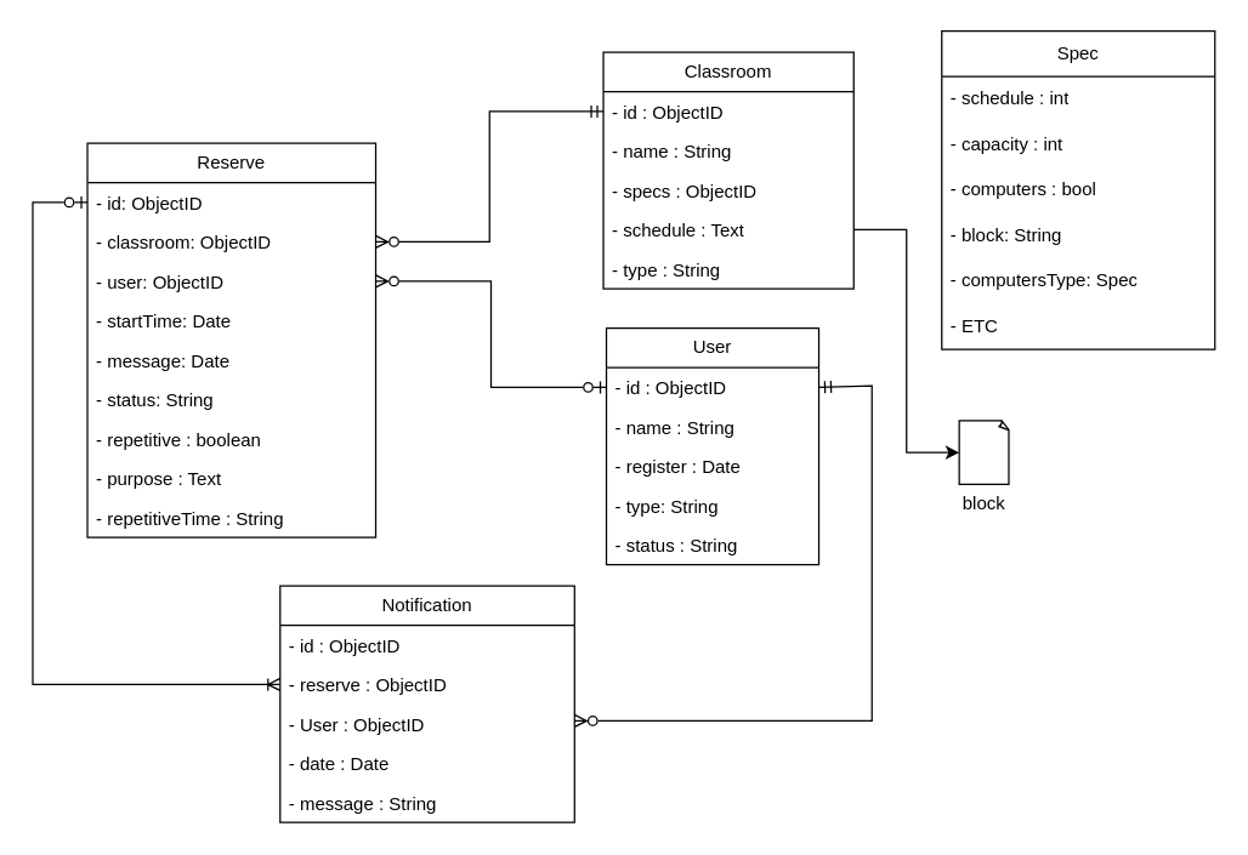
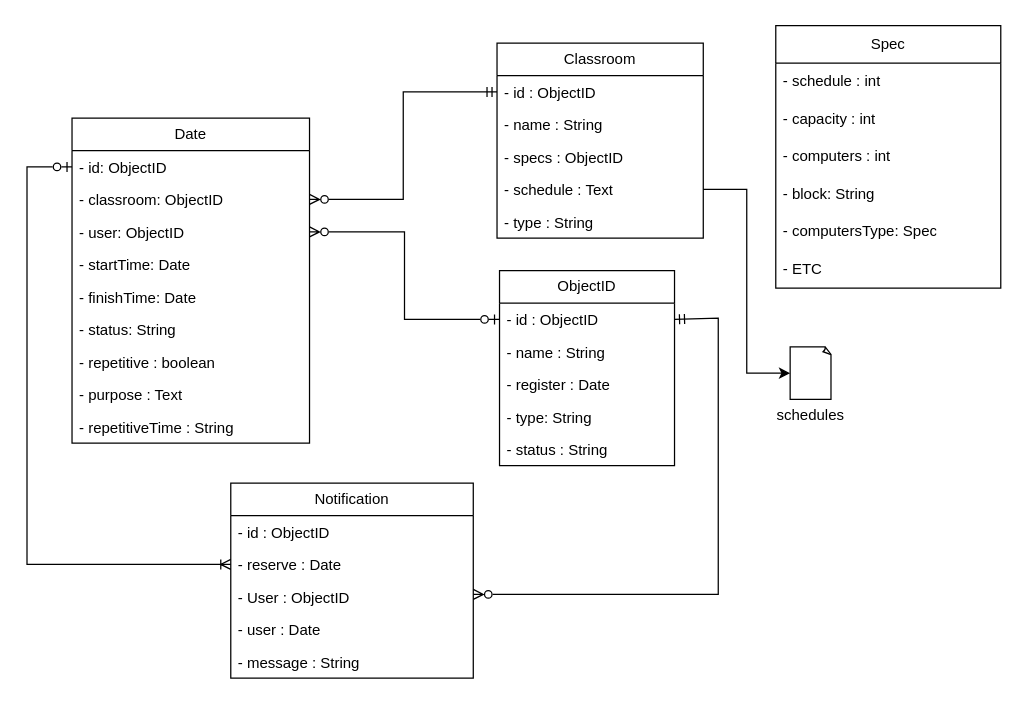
  <mxCell id="0" />
  <mxCell id="1" parent="0" />
  <mxCell id="2" value="&lt;div&gt;Classroom&lt;/div&gt;" style="swimlane;fontStyle=0;childLayout=stackLayout;horizontal=1;startSize=26;fillColor=none;horizontalStack=0;resizeParent=1;resizeParentMax=0;resizeLast=0;collapsible=1;marginBottom=0;whiteSpace=wrap;html=1;labelBackgroundColor=none;rounded=0;" parent="1" vertex="1"><mxGeometry x="396.92" y="34" width="165" height="156" as="geometry"><mxRectangle x="490" y="250" width="110" height="30" as="alternateBounds" /></mxGeometry></mxCell>
  <mxCell id="3" value="- id : ObjectID" style="text;strokeColor=none;fillColor=none;align=left;verticalAlign=top;spacingLeft=4;spacingRight=4;overflow=hidden;rotatable=0;points=[[0,0.5],[1,0.5]];portConstraint=eastwest;whiteSpace=wrap;html=1;labelBackgroundColor=none;rounded=0;" parent="2" vertex="1"><mxGeometry y="26" width="165" height="26" as="geometry" /></mxCell>
  <mxCell id="4" value="- name : String" style="text;strokeColor=none;fillColor=none;align=left;verticalAlign=top;spacingLeft=4;spacingRight=4;overflow=hidden;rotatable=0;points=[[0,0.5],[1,0.5]];portConstraint=eastwest;whiteSpace=wrap;html=1;labelBackgroundColor=none;rounded=0;" parent="2" vertex="1"><mxGeometry y="52" width="165" height="26" as="geometry" /></mxCell>
  <mxCell id="5" value="- specs : ObjectID" style="text;strokeColor=none;fillColor=none;align=left;verticalAlign=top;spacingLeft=4;spacingRight=4;overflow=hidden;rotatable=0;points=[[0,0.5],[1,0.5]];portConstraint=eastwest;whiteSpace=wrap;html=1;labelBackgroundColor=none;rounded=0;" parent="2" vertex="1"><mxGeometry y="78" width="165" height="26" as="geometry" /></mxCell>
  <mxCell id="6" value="- schedule : Text" style="text;strokeColor=none;fillColor=none;align=left;verticalAlign=top;spacingLeft=4;spacingRight=4;overflow=hidden;rotatable=0;points=[[0,0.5],[1,0.5]];portConstraint=eastwest;whiteSpace=wrap;html=1;labelBackgroundColor=none;rounded=0;" parent="2" vertex="1"><mxGeometry y="104" width="165" height="26" as="geometry" /></mxCell>
  <mxCell id="7" value="- type : String" style="text;strokeColor=none;fillColor=none;align=left;verticalAlign=top;spacingLeft=4;spacingRight=4;overflow=hidden;rotatable=0;points=[[0,0.5],[1,0.5]];portConstraint=eastwest;whiteSpace=wrap;html=1;labelBackgroundColor=none;rounded=0;" vertex="1" parent="2"><mxGeometry y="130" width="165" height="26" as="geometry" /></mxCell>
- <mxCell id="8" value="&lt;div&gt;User&lt;/div&gt;" style="swimlane;fontStyle=0;childLayout=stackLayout;horizontal=1;startSize=26;fillColor=none;horizontalStack=0;resizeParent=1;resizeParentMax=0;resizeLast=0;collapsible=1;marginBottom=0;whiteSpace=wrap;html=1;labelBackgroundColor=none;rounded=0;" parent="1" vertex="1"><mxGeometry x="398.92" y="216" width="140" height="156" as="geometry" /></mxCell>
+ <mxCell id="8" value="&lt;div&gt;ObjectID&lt;/div&gt;" style="swimlane;fontStyle=0;childLayout=stackLayout;horizontal=1;startSize=26;fillColor=none;horizontalStack=0;resizeParent=1;resizeParentMax=0;resizeLast=0;collapsible=1;marginBottom=0;whiteSpace=wrap;html=1;labelBackgroundColor=none;rounded=0;" parent="1" vertex="1"><mxGeometry x="398.92" y="216" width="140" height="156" as="geometry" /></mxCell>
  <mxCell id="9" value="- id : ObjectID" style="text;strokeColor=none;fillColor=none;align=left;verticalAlign=top;spacingLeft=4;spacingRight=4;overflow=hidden;rotatable=0;points=[[0,0.5],[1,0.5]];portConstraint=eastwest;whiteSpace=wrap;html=1;labelBackgroundColor=none;rounded=0;" parent="8" vertex="1"><mxGeometry y="26" width="140" height="26" as="geometry" /></mxCell>
  <mxCell id="10" value="- name : String" style="text;strokeColor=none;fillColor=none;align=left;verticalAlign=top;spacingLeft=4;spacingRight=4;overflow=hidden;rotatable=0;points=[[0,0.5],[1,0.5]];portConstraint=eastwest;whiteSpace=wrap;html=1;labelBackgroundColor=none;rounded=0;" parent="8" vertex="1"><mxGeometry y="52" width="140" height="26" as="geometry" /></mxCell>
  <mxCell id="11" value="- register : Date" style="text;strokeColor=none;fillColor=none;align=left;verticalAlign=top;spacingLeft=4;spacingRight=4;overflow=hidden;rotatable=0;points=[[0,0.5],[1,0.5]];portConstraint=eastwest;whiteSpace=wrap;html=1;labelBackgroundColor=none;rounded=0;" parent="8" vertex="1"><mxGeometry y="78" width="140" height="26" as="geometry" /></mxCell>
  <mxCell id="12" value="- type: String" style="text;strokeColor=none;fillColor=none;align=left;verticalAlign=top;spacingLeft=4;spacingRight=4;overflow=hidden;rotatable=0;points=[[0,0.5],[1,0.5]];portConstraint=eastwest;whiteSpace=wrap;html=1;labelBackgroundColor=none;rounded=0;" parent="8" vertex="1"><mxGeometry y="104" width="140" height="26" as="geometry" /></mxCell>
  <mxCell id="13" value="- status : String" style="text;strokeColor=none;fillColor=none;align=left;verticalAlign=top;spacingLeft=4;spacingRight=4;overflow=hidden;rotatable=0;points=[[0,0.5],[1,0.5]];portConstraint=eastwest;whiteSpace=wrap;html=1;labelBackgroundColor=none;rounded=0;" parent="8" vertex="1"><mxGeometry y="130" width="140" height="26" as="geometry" /></mxCell>
- <mxCell id="14" value="Reserve" style="swimlane;fontStyle=0;childLayout=stackLayout;horizontal=1;startSize=26;fillColor=none;horizontalStack=0;resizeParent=1;resizeParentMax=0;resizeLast=0;collapsible=1;marginBottom=0;whiteSpace=wrap;html=1;labelBackgroundColor=none;rounded=0;" parent="1" vertex="1"><mxGeometry x="56.92" y="94" width="190" height="260" as="geometry" /></mxCell>
+ <mxCell id="14" value="Date" style="swimlane;fontStyle=0;childLayout=stackLayout;horizontal=1;startSize=26;fillColor=none;horizontalStack=0;resizeParent=1;resizeParentMax=0;resizeLast=0;collapsible=1;marginBottom=0;whiteSpace=wrap;html=1;labelBackgroundColor=none;rounded=0;" parent="1" vertex="1"><mxGeometry x="56.92" y="94" width="190" height="260" as="geometry" /></mxCell>
  <mxCell id="15" value="- id: ObjectID" style="text;strokeColor=none;fillColor=none;align=left;verticalAlign=top;spacingLeft=4;spacingRight=4;overflow=hidden;rotatable=0;points=[[0,0.5],[1,0.5]];portConstraint=eastwest;whiteSpace=wrap;html=1;labelBackgroundColor=none;rounded=0;" parent="14" vertex="1"><mxGeometry y="26" width="190" height="26" as="geometry" /></mxCell>
  <mxCell id="16" value="&lt;div&gt;- classroom: ObjectID&lt;/div&gt;" style="text;strokeColor=none;fillColor=none;align=left;verticalAlign=top;spacingLeft=4;spacingRight=4;overflow=hidden;rotatable=0;points=[[0,0.5],[1,0.5]];portConstraint=eastwest;whiteSpace=wrap;html=1;labelBackgroundColor=none;rounded=0;" parent="14" vertex="1"><mxGeometry y="52" width="190" height="26" as="geometry" /></mxCell>
  <mxCell id="17" value="- user: ObjectID" style="text;strokeColor=none;fillColor=none;align=left;verticalAlign=top;spacingLeft=4;spacingRight=4;overflow=hidden;rotatable=0;points=[[0,0.5],[1,0.5]];portConstraint=eastwest;whiteSpace=wrap;html=1;labelBackgroundColor=none;rounded=0;" parent="14" vertex="1"><mxGeometry y="78" width="190" height="26" as="geometry" /></mxCell>
  <mxCell id="18" value="- startTime: Date" style="text;strokeColor=none;fillColor=none;align=left;verticalAlign=top;spacingLeft=4;spacingRight=4;overflow=hidden;rotatable=0;points=[[0,0.5],[1,0.5]];portConstraint=eastwest;whiteSpace=wrap;html=1;labelBackgroundColor=none;rounded=0;" parent="14" vertex="1"><mxGeometry y="104" width="190" height="26" as="geometry" /></mxCell>
- <mxCell id="19" value="- message: Date" style="text;strokeColor=none;fillColor=none;align=left;verticalAlign=top;spacingLeft=4;spacingRight=4;overflow=hidden;rotatable=0;points=[[0,0.5],[1,0.5]];portConstraint=eastwest;whiteSpace=wrap;html=1;labelBackgroundColor=none;rounded=0;" vertex="1" parent="14"><mxGeometry y="130" width="190" height="26" as="geometry" /></mxCell>
+ <mxCell id="19" value="- finishTime: Date" style="text;strokeColor=none;fillColor=none;align=left;verticalAlign=top;spacingLeft=4;spacingRight=4;overflow=hidden;rotatable=0;points=[[0,0.5],[1,0.5]];portConstraint=eastwest;whiteSpace=wrap;html=1;labelBackgroundColor=none;rounded=0;" vertex="1" parent="14"><mxGeometry y="130" width="190" height="26" as="geometry" /></mxCell>
  <mxCell id="20" value="- status: String" style="text;strokeColor=none;fillColor=none;align=left;verticalAlign=top;spacingLeft=4;spacingRight=4;overflow=hidden;rotatable=0;points=[[0,0.5],[1,0.5]];portConstraint=eastwest;whiteSpace=wrap;html=1;labelBackgroundColor=none;rounded=0;" parent="14" vertex="1"><mxGeometry y="156" width="190" height="26" as="geometry" /></mxCell>
  <mxCell id="21" value="- repetitive : boolean" style="text;strokeColor=none;fillColor=none;align=left;verticalAlign=top;spacingLeft=4;spacingRight=4;overflow=hidden;rotatable=0;points=[[0,0.5],[1,0.5]];portConstraint=eastwest;whiteSpace=wrap;html=1;labelBackgroundColor=none;rounded=0;" vertex="1" parent="14"><mxGeometry y="182" width="190" height="26" as="geometry" /></mxCell>
  <mxCell id="22" value="- purpose : Text" style="text;strokeColor=none;fillColor=none;align=left;verticalAlign=top;spacingLeft=4;spacingRight=4;overflow=hidden;rotatable=0;points=[[0,0.5],[1,0.5]];portConstraint=eastwest;whiteSpace=wrap;html=1;labelBackgroundColor=none;rounded=0;" parent="14" vertex="1"><mxGeometry y="208" width="190" height="26" as="geometry" /></mxCell>
  <mxCell id="23" value="- repetitiveTime : String" style="text;strokeColor=none;fillColor=none;align=left;verticalAlign=top;spacingLeft=4;spacingRight=4;overflow=hidden;rotatable=0;points=[[0,0.5],[1,0.5]];portConstraint=eastwest;whiteSpace=wrap;html=1;labelBackgroundColor=none;rounded=0;" vertex="1" parent="14"><mxGeometry y="234" width="190" height="26" as="geometry" /></mxCell>
  <mxCell id="24" style="edgeStyle=orthogonalEdgeStyle;rounded=0;orthogonalLoop=1;jettySize=auto;html=1;exitX=1;exitY=0.5;exitDx=0;exitDy=0;startArrow=ERzeroToMany;startFill=0;endArrow=ERmandOne;endFill=0;" parent="1" source="16" target="3" edge="1"><mxGeometry relative="1" as="geometry" /></mxCell>
  <mxCell id="25" style="edgeStyle=orthogonalEdgeStyle;rounded=0;orthogonalLoop=1;jettySize=auto;html=1;endArrow=ERzeroToOne;endFill=0;startArrow=ERzeroToMany;startFill=0;" parent="1" source="17" target="9" edge="1"><mxGeometry relative="1" as="geometry" /></mxCell>
  <mxCell id="26" value="Notification" style="swimlane;fontStyle=0;childLayout=stackLayout;horizontal=1;startSize=26;fillColor=none;horizontalStack=0;resizeParent=1;resizeParentMax=0;resizeLast=0;collapsible=1;marginBottom=0;whiteSpace=wrap;html=1;" parent="1" vertex="1"><mxGeometry x="183.92" y="386" width="194" height="156" as="geometry" /></mxCell>
  <mxCell id="27" value="- id : ObjectID" style="text;strokeColor=none;fillColor=none;align=left;verticalAlign=top;spacingLeft=4;spacingRight=4;overflow=hidden;rotatable=0;points=[[0,0.5],[1,0.5]];portConstraint=eastwest;whiteSpace=wrap;html=1;" parent="26" vertex="1"><mxGeometry y="26" width="194" height="26" as="geometry" /></mxCell>
- <mxCell id="28" value="- reserve : ObjectID" style="text;strokeColor=none;fillColor=none;align=left;verticalAlign=top;spacingLeft=4;spacingRight=4;overflow=hidden;rotatable=0;points=[[0,0.5],[1,0.5]];portConstraint=eastwest;whiteSpace=wrap;html=1;labelBackgroundColor=none;rounded=0;" parent="26" vertex="1"><mxGeometry y="52" width="194" height="26" as="geometry" /></mxCell>
+ <mxCell id="28" value="- reserve : Date" style="text;strokeColor=none;fillColor=none;align=left;verticalAlign=top;spacingLeft=4;spacingRight=4;overflow=hidden;rotatable=0;points=[[0,0.5],[1,0.5]];portConstraint=eastwest;whiteSpace=wrap;html=1;labelBackgroundColor=none;rounded=0;" parent="26" vertex="1"><mxGeometry y="52" width="194" height="26" as="geometry" /></mxCell>
  <mxCell id="29" value="- User : ObjectID" style="text;strokeColor=none;fillColor=none;align=left;verticalAlign=top;spacingLeft=4;spacingRight=4;overflow=hidden;rotatable=0;points=[[0,0.5],[1,0.5]];portConstraint=eastwest;whiteSpace=wrap;html=1;" parent="26" vertex="1"><mxGeometry y="78" width="194" height="26" as="geometry" /></mxCell>
- <mxCell id="30" value="- date : Date" style="text;strokeColor=none;fillColor=none;align=left;verticalAlign=top;spacingLeft=4;spacingRight=4;overflow=hidden;rotatable=0;points=[[0,0.5],[1,0.5]];portConstraint=eastwest;whiteSpace=wrap;html=1;" parent="26" vertex="1"><mxGeometry y="104" width="194" height="26" as="geometry" /></mxCell>
+ <mxCell id="30" value="- user : Date" style="text;strokeColor=none;fillColor=none;align=left;verticalAlign=top;spacingLeft=4;spacingRight=4;overflow=hidden;rotatable=0;points=[[0,0.5],[1,0.5]];portConstraint=eastwest;whiteSpace=wrap;html=1;" parent="26" vertex="1"><mxGeometry y="104" width="194" height="26" as="geometry" /></mxCell>
  <mxCell id="31" value="- message : String" style="text;strokeColor=none;fillColor=none;align=left;verticalAlign=top;spacingLeft=4;spacingRight=4;overflow=hidden;rotatable=0;points=[[0,0.5],[1,0.5]];portConstraint=eastwest;whiteSpace=wrap;html=1;" parent="26" vertex="1"><mxGeometry y="130" width="194" height="26" as="geometry" /></mxCell>
  <mxCell id="32" style="edgeStyle=orthogonalEdgeStyle;rounded=0;orthogonalLoop=1;jettySize=auto;html=1;endArrow=ERmandOne;endFill=0;startArrow=ERzeroToMany;startFill=0;entryX=1;entryY=0.5;entryDx=0;entryDy=0;" parent="1" source="29" target="9" edge="1"><mxGeometry relative="1" as="geometry"><mxPoint x="623.92" y="300" as="targetPoint" /><Array as="points"><mxPoint x="573.92" y="475" /><mxPoint x="573.92" y="254" /></Array><mxPoint x="459.92" y="475" as="sourcePoint" /></mxGeometry></mxCell>
  <mxCell id="33" style="edgeStyle=orthogonalEdgeStyle;rounded=0;orthogonalLoop=1;jettySize=auto;html=1;entryX=0;entryY=0.5;entryDx=0;entryDy=0;endArrow=ERzeroToOne;endFill=0;startArrow=ERoneToMany;startFill=0;" parent="1" source="28" target="15" edge="1"><mxGeometry relative="1" as="geometry"><Array as="points"><mxPoint x="20.92" y="451" /><mxPoint x="20.92" y="133" /></Array></mxGeometry></mxCell>
  <mxCell id="34" value="Spec" style="swimlane;fontStyle=0;childLayout=stackLayout;horizontal=1;startSize=30;horizontalStack=0;resizeParent=1;resizeParentMax=0;resizeLast=0;collapsible=1;marginBottom=0;whiteSpace=wrap;html=1;" vertex="1" parent="1"><mxGeometry x="619.92" y="20" width="180" height="210" as="geometry" /></mxCell>
  <mxCell id="35" value="- schedule : int" style="text;strokeColor=none;fillColor=none;align=left;verticalAlign=middle;spacingLeft=4;spacingRight=4;overflow=hidden;points=[[0,0.5],[1,0.5]];portConstraint=eastwest;rotatable=0;whiteSpace=wrap;html=1;" vertex="1" parent="34"><mxGeometry y="30" width="180" height="30" as="geometry" /></mxCell>
  <mxCell id="36" value="- capacity : int" style="text;strokeColor=none;fillColor=none;align=left;verticalAlign=middle;spacingLeft=4;spacingRight=4;overflow=hidden;points=[[0,0.5],[1,0.5]];portConstraint=eastwest;rotatable=0;whiteSpace=wrap;html=1;" vertex="1" parent="34"><mxGeometry y="60" width="180" height="30" as="geometry" /></mxCell>
- <mxCell id="37" value="&lt;div&gt;- computers : bool&lt;/div&gt;" style="text;strokeColor=none;fillColor=none;align=left;verticalAlign=middle;spacingLeft=4;spacingRight=4;overflow=hidden;points=[[0,0.5],[1,0.5]];portConstraint=eastwest;rotatable=0;whiteSpace=wrap;html=1;" vertex="1" parent="34"><mxGeometry y="90" width="180" height="30" as="geometry" /></mxCell>
+ <mxCell id="37" value="&lt;div&gt;- computers : int&lt;/div&gt;" style="text;strokeColor=none;fillColor=none;align=left;verticalAlign=middle;spacingLeft=4;spacingRight=4;overflow=hidden;points=[[0,0.5],[1,0.5]];portConstraint=eastwest;rotatable=0;whiteSpace=wrap;html=1;" vertex="1" parent="34"><mxGeometry y="90" width="180" height="30" as="geometry" /></mxCell>
  <mxCell id="38" value="- block: String" style="text;strokeColor=none;fillColor=none;align=left;verticalAlign=middle;spacingLeft=4;spacingRight=4;overflow=hidden;points=[[0,0.5],[1,0.5]];portConstraint=eastwest;rotatable=0;whiteSpace=wrap;html=1;" vertex="1" parent="34"><mxGeometry y="120" width="180" height="30" as="geometry" /></mxCell>
  <mxCell id="39" value="- computersType: Spec" style="text;strokeColor=none;fillColor=none;align=left;verticalAlign=middle;spacingLeft=4;spacingRight=4;overflow=hidden;points=[[0,0.5],[1,0.5]];portConstraint=eastwest;rotatable=0;whiteSpace=wrap;html=1;" vertex="1" parent="34"><mxGeometry y="150" width="180" height="30" as="geometry" /></mxCell>
  <mxCell id="40" value="- ETC" style="text;strokeColor=none;fillColor=none;align=left;verticalAlign=middle;spacingLeft=4;spacingRight=4;overflow=hidden;points=[[0,0.5],[1,0.5]];portConstraint=eastwest;rotatable=0;whiteSpace=wrap;html=1;" vertex="1" parent="34"><mxGeometry y="180" width="180" height="30" as="geometry" /></mxCell>
  <mxCell id="41" value="" style="whiteSpace=wrap;html=1;shape=mxgraph.basic.document" vertex="1" parent="1"><mxGeometry x="631.42" y="277" width="33" height="42" as="geometry" /></mxCell>
  <mxCell id="42" style="edgeStyle=orthogonalEdgeStyle;rounded=0;orthogonalLoop=1;jettySize=auto;html=1;exitX=1;exitY=0.5;exitDx=0;exitDy=0;entryX=0;entryY=0.5;entryDx=0;entryDy=0;entryPerimeter=0;" edge="1" parent="1" source="6" target="41"><mxGeometry relative="1" as="geometry" /></mxCell>
- <mxCell id="43" value="block" style="text;html=1;align=center;verticalAlign=middle;whiteSpace=wrap;rounded=0;" vertex="1" parent="1"><mxGeometry x="617.92" y="317" width="60" height="30" as="geometry" /></mxCell>
+ <mxCell id="43" value="schedules" style="text;html=1;align=center;verticalAlign=middle;whiteSpace=wrap;rounded=0;" vertex="1" parent="1"><mxGeometry x="617.92" y="317" width="60" height="30" as="geometry" /></mxCell>
